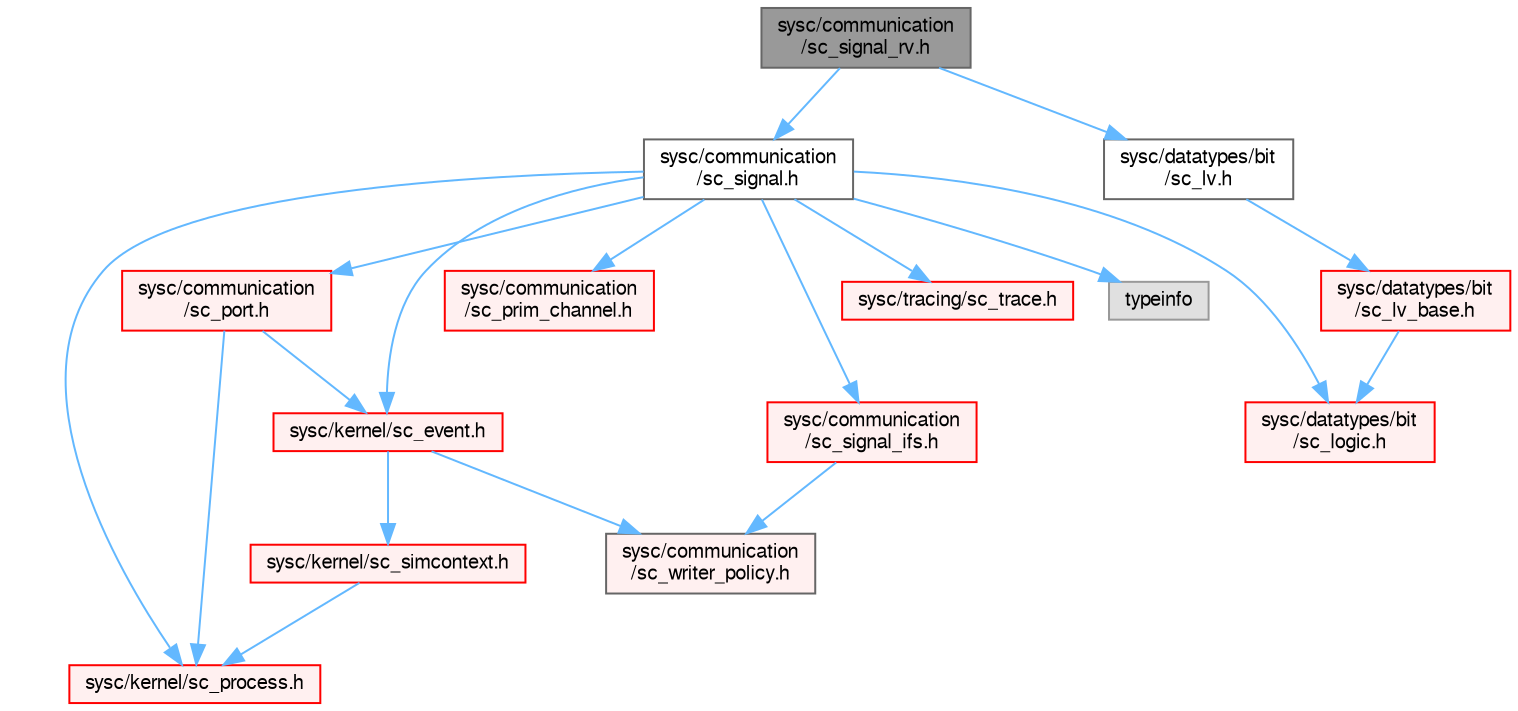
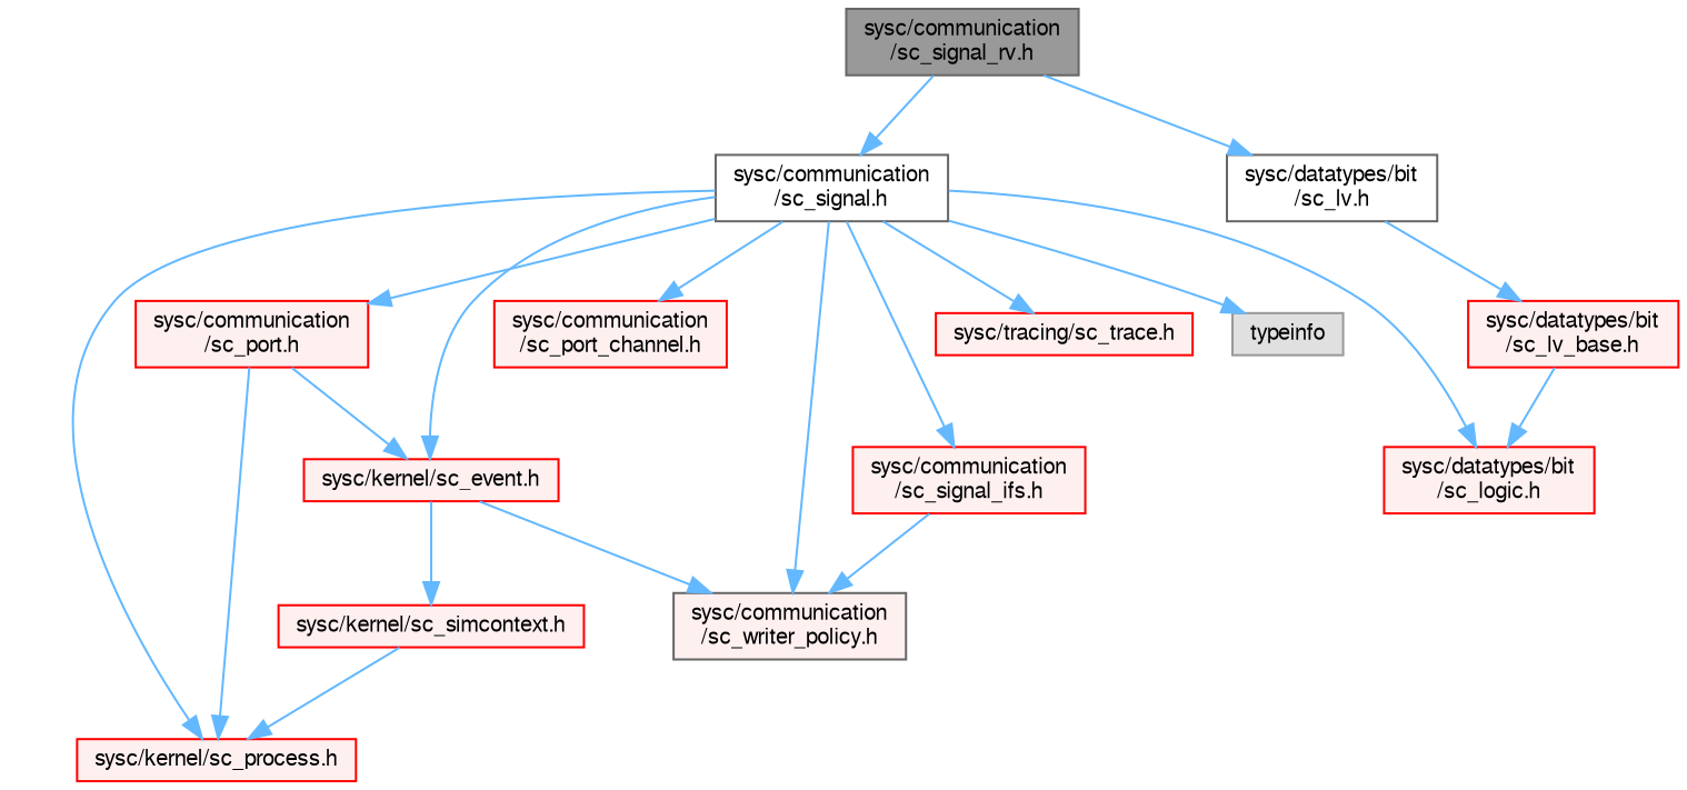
  digraph {
    node [color=red fillcolor="#FFF0F0" fontname=FreeSans fontsize=10 shape=box style=filled]
    edge [color=steelblue1 fontname=FreeSans fontsize=10 labelfontname=FreeSans labelfontsize=10 style=solid]
    n1 [color=gray40 fillcolor=grey60 fontcolor=black height=0.2 label="sysc/communication\l/sc_signal_rv.h" width=0.4]
    n2 [color=grey40 fillcolor=white height=0.2 label="sysc/communication\l/sc_signal.h" width=0.4]
    n3 [color=grey40 fillcolor=white height=0.2 label="sysc/datatypes/bit\l/sc_lv.h" width=0.4]
    n4 [height=0.2 label="sysc/communication\l/sc_port.h" width=0.4]
    n5 [height=0.2 label="sysc/kernel/sc_event.h" width=0.4]
    n6 [height=0.2 label="sysc/kernel/sc_process.h" width=0.4]
    n7 [color=grey40 height=0.2 label="sysc/communication\l/sc_writer_policy.h" width=0.4]
-   n8 [height=0.2 label="sysc/communication\l/sc_prim_channel.h" width=0.4]
+   n8 [height=0.2 label="sysc/communication\l/sc_port_channel.h" width=0.4]
    n9 [height=0.2 label="sysc/communication\l/sc_signal_ifs.h" width=0.4]
    n10 [height=0.2 label="sysc/datatypes/bit\l/sc_logic.h" width=0.4]
    n11 [height=0.2 label="sysc/tracing/sc_trace.h" width=0.4]
    n12 [color=grey60 fillcolor="#E0E0E0" height=0.2 label=typeinfo width=0.4]
    n13 [height=0.2 label="sysc/datatypes/bit\l/sc_lv_base.h" width=0.4]
    n14 [height=0.2 label="sysc/kernel/sc_simcontext.h" width=0.4]
    n1 -> n2
    n1 -> n3
    n2 -> n4
    n2 -> n5
    n2 -> n6
+   n2 -> n7
    n2 -> n8
    n2 -> n9
    n2 -> n10
    n2 -> n11
    n2 -> n12
    n3 -> n13
    n4 -> n5
    n4 -> n6
    n5 -> n7
    n5 -> n14
    n9 -> n7
    n13 -> n10
    n14 -> n6
  }
